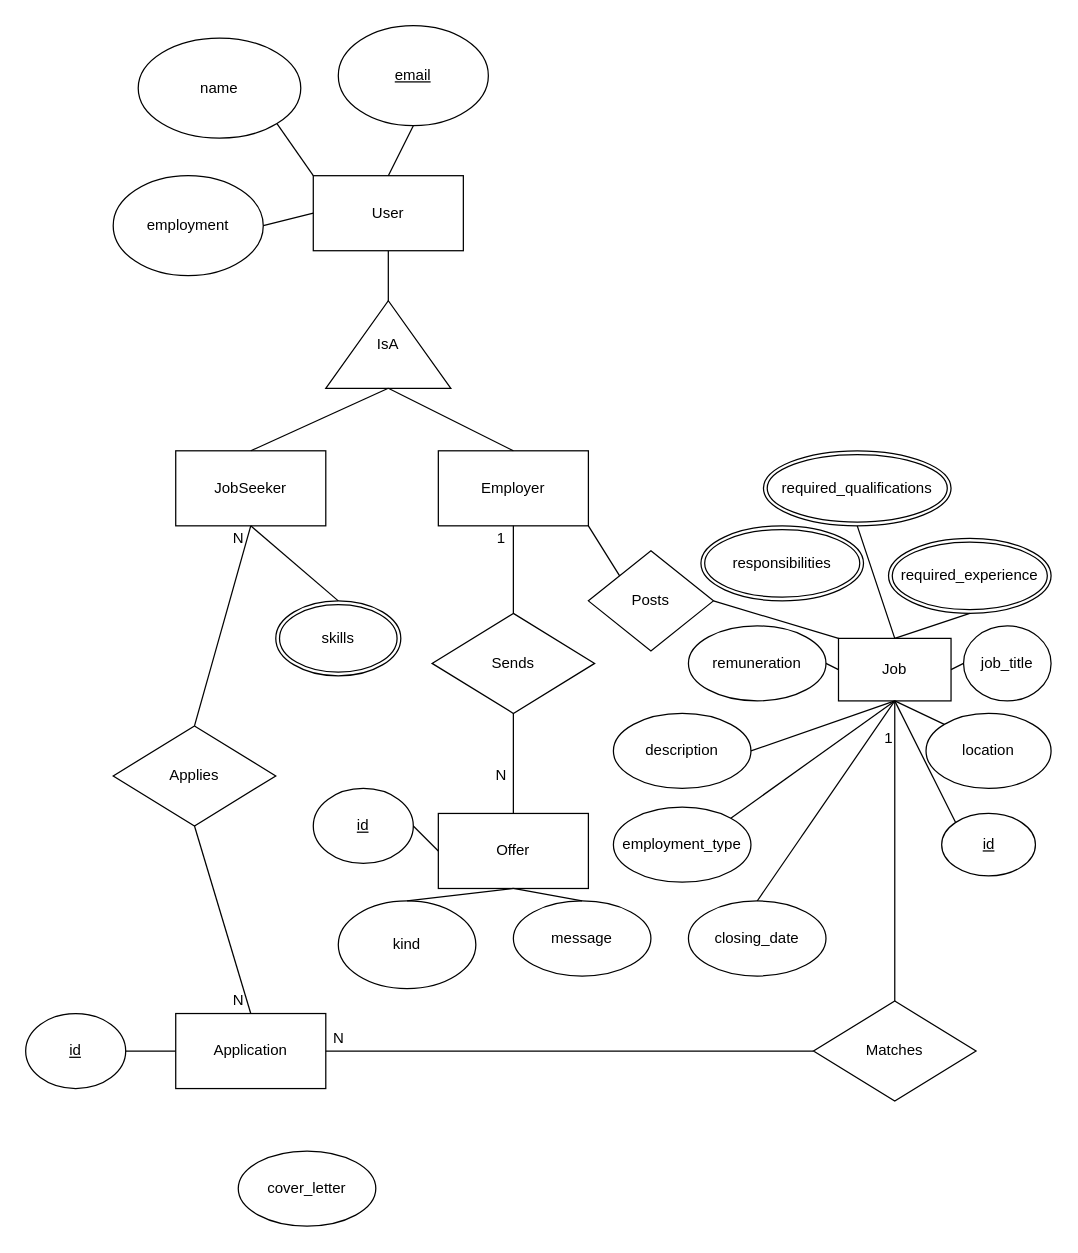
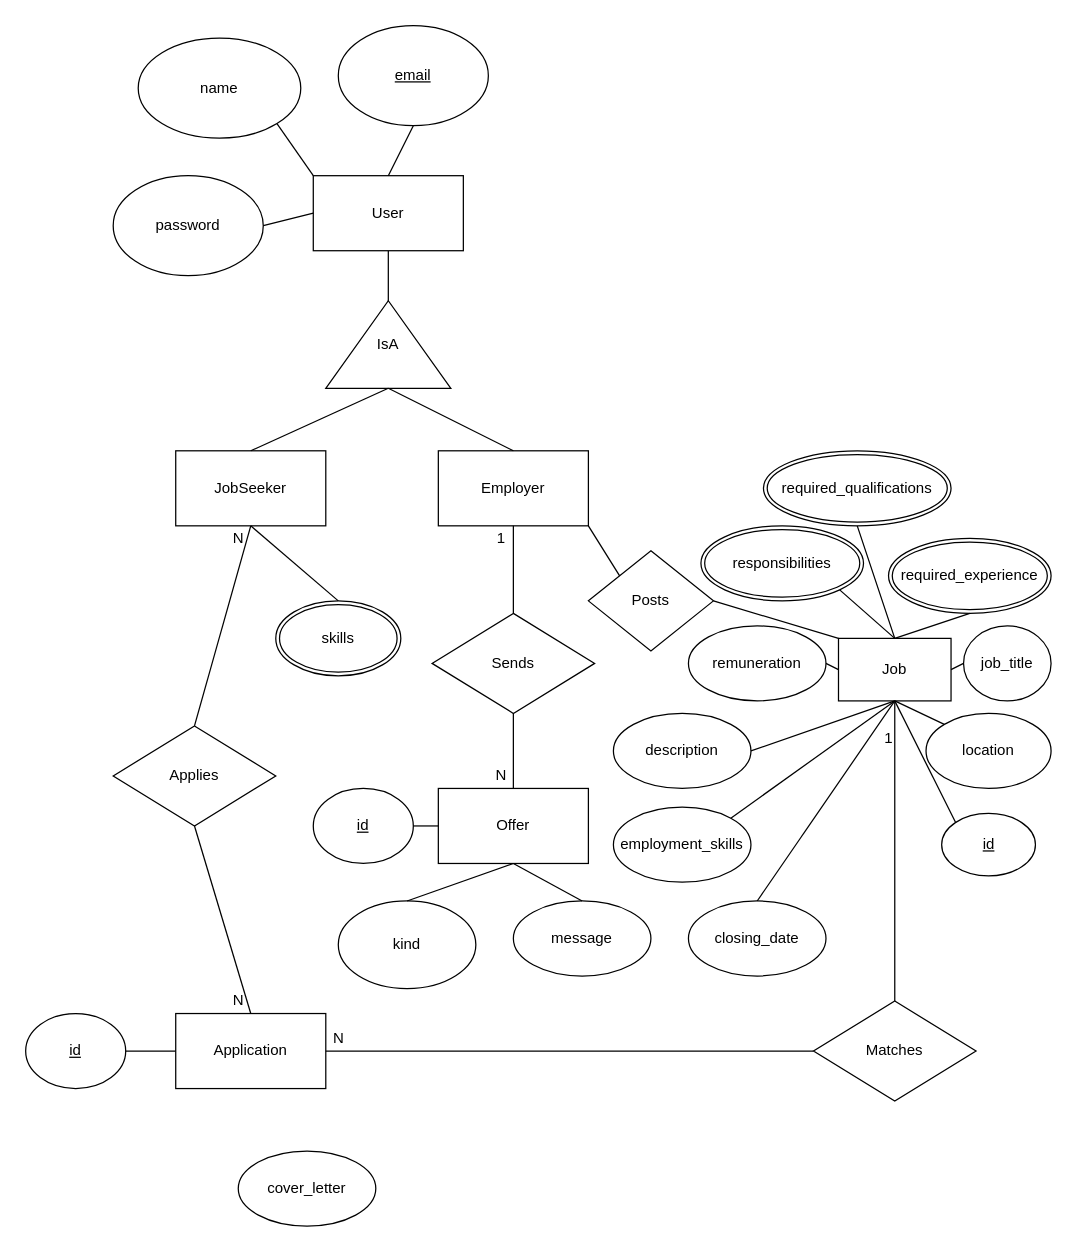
  <mxCell id="0" />
  <mxCell id="1" parent="0" />
  <mxCell id="2" value="" style="edgeStyle=orthogonalEdgeStyle;rounded=0;orthogonalLoop=1;jettySize=auto;html=1;" edge="1" parent="1" source="3" target="12"><mxGeometry relative="1" as="geometry" /></mxCell>
  <mxCell id="3" value="User" style="rounded=0;whiteSpace=wrap;html=1;" vertex="1" parent="1"><mxGeometry x="250" y="140" width="120" height="60" as="geometry" /></mxCell>
  <mxCell id="4" value="name" style="ellipse;whiteSpace=wrap;html=1;" vertex="1" parent="1"><mxGeometry x="110" y="30" width="130" height="80" as="geometry" /></mxCell>
  <mxCell id="5" value="&lt;u&gt;email&lt;/u&gt;" style="ellipse;whiteSpace=wrap;html=1;" vertex="1" parent="1"><mxGeometry x="270" y="20" width="120" height="80" as="geometry" /></mxCell>
- <mxCell id="6" value="employment" style="ellipse;whiteSpace=wrap;html=1;" vertex="1" parent="1"><mxGeometry x="90" y="140" width="120" height="80" as="geometry" /></mxCell>
+ <mxCell id="6" value="password" style="ellipse;whiteSpace=wrap;html=1;" vertex="1" parent="1"><mxGeometry x="90" y="140" width="120" height="80" as="geometry" /></mxCell>
  <mxCell id="7" value="" style="endArrow=none;html=1;entryX=1;entryY=1;entryDx=0;entryDy=0;exitX=0;exitY=0;exitDx=0;exitDy=0;" edge="1" parent="1" source="3" target="4"><mxGeometry width="50" height="50" relative="1" as="geometry"><mxPoint x="280" y="200" as="sourcePoint" /><mxPoint x="330" y="150" as="targetPoint" /></mxGeometry></mxCell>
  <mxCell id="8" value="" style="endArrow=none;html=1;entryX=1;entryY=0.5;entryDx=0;entryDy=0;exitX=0;exitY=0.5;exitDx=0;exitDy=0;" edge="1" parent="1" source="3" target="6"><mxGeometry width="50" height="50" relative="1" as="geometry"><mxPoint x="280" y="200" as="sourcePoint" /><mxPoint x="330" y="150" as="targetPoint" /></mxGeometry></mxCell>
  <mxCell id="9" value="" style="endArrow=none;html=1;entryX=0.5;entryY=1;entryDx=0;entryDy=0;exitX=0.5;exitY=0;exitDx=0;exitDy=0;" edge="1" parent="1" source="3" target="5"><mxGeometry width="50" height="50" relative="1" as="geometry"><mxPoint x="310" y="140" as="sourcePoint" /><mxPoint x="330" y="150" as="targetPoint" /></mxGeometry></mxCell>
  <mxCell id="10" value="JobSeeker" style="rounded=0;whiteSpace=wrap;html=1;" vertex="1" parent="1"><mxGeometry x="140" y="360" width="120" height="60" as="geometry" /></mxCell>
  <mxCell id="11" value="" style="verticalLabelPosition=bottom;verticalAlign=top;html=1;shape=mxgraph.basic.acute_triangle;dx=0.5;" vertex="1" parent="1"><mxGeometry x="260" y="240" width="100" height="70" as="geometry" /></mxCell>
  <mxCell id="12" value="IsA" style="text;html=1;strokeColor=none;fillColor=none;align=center;verticalAlign=middle;whiteSpace=wrap;rounded=0;" vertex="1" parent="1"><mxGeometry x="290" y="265" width="40" height="20" as="geometry" /></mxCell>
  <mxCell id="13" value="Employer" style="rounded=0;whiteSpace=wrap;html=1;" vertex="1" parent="1"><mxGeometry x="350" y="360" width="120" height="60" as="geometry" /></mxCell>
  <mxCell id="14" value="" style="endArrow=none;html=1;entryX=0.5;entryY=1;entryDx=0;entryDy=0;entryPerimeter=0;exitX=0.5;exitY=0;exitDx=0;exitDy=0;" edge="1" parent="1" source="10" target="11"><mxGeometry width="50" height="50" relative="1" as="geometry"><mxPoint x="180" y="350" as="sourcePoint" /><mxPoint x="230" y="300" as="targetPoint" /></mxGeometry></mxCell>
  <mxCell id="15" value="" style="endArrow=none;html=1;exitX=0.5;exitY=0;exitDx=0;exitDy=0;" edge="1" parent="1" source="13"><mxGeometry width="50" height="50" relative="1" as="geometry"><mxPoint x="280" y="330" as="sourcePoint" /><mxPoint x="310" y="310" as="targetPoint" /></mxGeometry></mxCell>
- <mxCell id="16" value="Offer" style="rounded=0;whiteSpace=wrap;html=1;" vertex="1" parent="1"><mxGeometry x="350" y="650" width="120" height="60" as="geometry" /></mxCell>
+ <mxCell id="16" value="Offer" style="rounded=0;whiteSpace=wrap;html=1;" vertex="1" parent="1"><mxGeometry x="350" y="630" width="120" height="60" as="geometry" /></mxCell>
  <mxCell id="17" value="Sends" style="rhombus;whiteSpace=wrap;html=1;" vertex="1" parent="1"><mxGeometry x="345" y="490" width="130" height="80" as="geometry" /></mxCell>
  <mxCell id="18" value="" style="endArrow=none;html=1;entryX=0.5;entryY=0;entryDx=0;entryDy=0;" edge="1" parent="1" target="16"><mxGeometry width="50" height="50" relative="1" as="geometry"><mxPoint x="410" y="570" as="sourcePoint" /><mxPoint x="460" y="520" as="targetPoint" /></mxGeometry></mxCell>
  <mxCell id="19" value="" style="endArrow=none;html=1;exitX=0.5;exitY=1;exitDx=0;exitDy=0;entryX=0.5;entryY=0;entryDx=0;entryDy=0;" edge="1" parent="1" source="13" target="17"><mxGeometry width="50" height="50" relative="1" as="geometry"><mxPoint x="410" y="570" as="sourcePoint" /><mxPoint x="460" y="520" as="targetPoint" /></mxGeometry></mxCell>
  <mxCell id="20" value="&lt;u&gt;id&lt;/u&gt;" style="ellipse;whiteSpace=wrap;html=1;" vertex="1" parent="1"><mxGeometry x="250" y="630" width="80" height="60" as="geometry" /></mxCell>
  <mxCell id="21" value="closing_date" style="ellipse;whiteSpace=wrap;html=1;" vertex="1" parent="1"><mxGeometry x="550" y="720" width="110" height="60" as="geometry" /></mxCell>
  <mxCell id="22" value="description" style="ellipse;whiteSpace=wrap;html=1;" vertex="1" parent="1"><mxGeometry x="490" y="570" width="110" height="60" as="geometry" /></mxCell>
  <mxCell id="23" value="responsibilities" style="ellipse;shape=doubleEllipse;margin=3;whiteSpace=wrap;html=1;align=center;" vertex="1" parent="1"><mxGeometry x="560" y="420" width="130" height="60" as="geometry" /></mxCell>
  <mxCell id="24" value="remuneration" style="ellipse;whiteSpace=wrap;html=1;" vertex="1" parent="1"><mxGeometry x="550" y="500" width="110" height="60" as="geometry" /></mxCell>
  <mxCell id="25" value="kind" style="ellipse;whiteSpace=wrap;html=1;" vertex="1" parent="1"><mxGeometry x="270" y="720" width="110" height="70" as="geometry" /></mxCell>
  <mxCell id="26" value="message" style="ellipse;whiteSpace=wrap;html=1;" vertex="1" parent="1"><mxGeometry x="410" y="720" width="110" height="60" as="geometry" /></mxCell>
  <mxCell id="27" value="" style="endArrow=none;html=1;entryX=0.5;entryY=1;entryDx=0;entryDy=0;exitX=0.5;exitY=0;exitDx=0;exitDy=0;" edge="1" parent="1" source="25" target="16"><mxGeometry width="50" height="50" relative="1" as="geometry"><mxPoint x="410" y="670" as="sourcePoint" /><mxPoint x="460" y="620" as="targetPoint" /></mxGeometry></mxCell>
  <mxCell id="28" value="" style="endArrow=none;html=1;entryX=0.5;entryY=0;entryDx=0;entryDy=0;exitX=0.5;exitY=1;exitDx=0;exitDy=0;" edge="1" parent="1" source="16" target="26"><mxGeometry width="50" height="50" relative="1" as="geometry"><mxPoint x="410" y="670" as="sourcePoint" /><mxPoint x="460" y="620" as="targetPoint" /></mxGeometry></mxCell>
  <mxCell id="29" value="" style="endArrow=none;html=1;entryX=1;entryY=0.5;entryDx=0;entryDy=0;exitX=0;exitY=0.5;exitDx=0;exitDy=0;" edge="1" parent="1" source="16" target="20"><mxGeometry width="50" height="50" relative="1" as="geometry"><mxPoint x="410" y="670" as="sourcePoint" /><mxPoint x="460" y="620" as="targetPoint" /></mxGeometry></mxCell>
  <mxCell id="30" value="Job" style="rounded=0;whiteSpace=wrap;html=1;" vertex="1" parent="1"><mxGeometry x="670" y="510" width="90" height="50" as="geometry" /></mxCell>
  <mxCell id="31" value="required_experience" style="ellipse;shape=doubleEllipse;margin=3;whiteSpace=wrap;html=1;align=center;" vertex="1" parent="1"><mxGeometry x="710" y="430" width="130" height="60" as="geometry" /></mxCell>
- <mxCell id="32" value="employment_type" style="ellipse;whiteSpace=wrap;html=1;" vertex="1" parent="1"><mxGeometry x="490" y="645" width="110" height="60" as="geometry" /></mxCell>
+ <mxCell id="32" value="employment_skills" style="ellipse;whiteSpace=wrap;html=1;" vertex="1" parent="1"><mxGeometry x="490" y="645" width="110" height="60" as="geometry" /></mxCell>
  <mxCell id="33" value="required_qualifications" style="ellipse;shape=doubleEllipse;margin=3;whiteSpace=wrap;html=1;align=center;" vertex="1" parent="1"><mxGeometry x="610" y="360" width="150" height="60" as="geometry" /></mxCell>
  <mxCell id="34" value="location" style="ellipse;whiteSpace=wrap;html=1;" vertex="1" parent="1"><mxGeometry x="740" y="570" width="100" height="60" as="geometry" /></mxCell>
  <mxCell id="35" value="job_title" style="ellipse;whiteSpace=wrap;html=1;" vertex="1" parent="1"><mxGeometry x="770" y="500" width="70" height="60" as="geometry" /></mxCell>
  <mxCell id="36" value="" style="endArrow=none;html=1;entryX=0.5;entryY=1;entryDx=0;entryDy=0;exitX=0.5;exitY=0;exitDx=0;exitDy=0;" edge="1" parent="1" source="21" target="30"><mxGeometry width="50" height="50" relative="1" as="geometry"><mxPoint x="560" y="720" as="sourcePoint" /><mxPoint x="610" y="670" as="targetPoint" /></mxGeometry></mxCell>
  <mxCell id="37" value="" style="endArrow=none;html=1;entryX=0.5;entryY=1;entryDx=0;entryDy=0;exitX=1;exitY=0;exitDx=0;exitDy=0;" edge="1" parent="1" source="32" target="30"><mxGeometry width="50" height="50" relative="1" as="geometry"><mxPoint x="560" y="720" as="sourcePoint" /><mxPoint x="610" y="670" as="targetPoint" /></mxGeometry></mxCell>
  <mxCell id="38" value="" style="endArrow=none;html=1;entryX=0.5;entryY=1;entryDx=0;entryDy=0;exitX=0;exitY=0;exitDx=0;exitDy=0;" edge="1" parent="1" source="34" target="30"><mxGeometry width="50" height="50" relative="1" as="geometry"><mxPoint x="580" y="740" as="sourcePoint" /><mxPoint x="630" y="690" as="targetPoint" /></mxGeometry></mxCell>
  <mxCell id="39" value="" style="endArrow=none;html=1;entryX=1;entryY=0.5;entryDx=0;entryDy=0;exitX=0;exitY=0.5;exitDx=0;exitDy=0;" edge="1" parent="1" source="35" target="30"><mxGeometry width="50" height="50" relative="1" as="geometry"><mxPoint x="590" y="750" as="sourcePoint" /><mxPoint x="640" y="700" as="targetPoint" /></mxGeometry></mxCell>
  <mxCell id="40" value="" style="endArrow=none;html=1;entryX=0.5;entryY=1;entryDx=0;entryDy=0;exitX=0.5;exitY=0;exitDx=0;exitDy=0;" edge="1" parent="1" source="30" target="33"><mxGeometry width="50" height="50" relative="1" as="geometry"><mxPoint x="560" y="720" as="sourcePoint" /><mxPoint x="610" y="670" as="targetPoint" /></mxGeometry></mxCell>
  <mxCell id="41" value="" style="endArrow=none;html=1;entryX=0.5;entryY=1;entryDx=0;entryDy=0;exitX=0.5;exitY=0;exitDx=0;exitDy=0;" edge="1" parent="1" source="30" target="31"><mxGeometry width="50" height="50" relative="1" as="geometry"><mxPoint x="580" y="740" as="sourcePoint" /><mxPoint x="630" y="690" as="targetPoint" /></mxGeometry></mxCell>
  <mxCell id="42" value="" style="endArrow=none;html=1;entryX=0.5;entryY=1;entryDx=0;entryDy=0;exitX=1;exitY=0.5;exitDx=0;exitDy=0;" edge="1" parent="1" source="22" target="30"><mxGeometry width="50" height="50" relative="1" as="geometry"><mxPoint x="590" y="750" as="sourcePoint" /><mxPoint x="640" y="700" as="targetPoint" /></mxGeometry></mxCell>
  <mxCell id="43" value="" style="endArrow=none;html=1;entryX=0;entryY=0.5;entryDx=0;entryDy=0;exitX=1;exitY=0.5;exitDx=0;exitDy=0;" edge="1" parent="1" source="24" target="30"><mxGeometry width="50" height="50" relative="1" as="geometry"><mxPoint x="600" y="760" as="sourcePoint" /><mxPoint x="650" y="710" as="targetPoint" /></mxGeometry></mxCell>
+ <mxCell id="44" value="" style="endArrow=none;html=1;entryX=1;entryY=1;entryDx=0;entryDy=0;exitX=0.5;exitY=0;exitDx=0;exitDy=0;" edge="1" parent="1" source="30" target="23"><mxGeometry width="50" height="50" relative="1" as="geometry"><mxPoint x="610" y="770" as="sourcePoint" /><mxPoint x="660" y="720" as="targetPoint" /></mxGeometry></mxCell>
  <mxCell id="45" value="&lt;u&gt;id&lt;/u&gt;" style="ellipse;whiteSpace=wrap;html=1;" vertex="1" parent="1"><mxGeometry x="752.5" y="650" width="75" height="50" as="geometry" /></mxCell>
  <mxCell id="46" value="" style="endArrow=none;html=1;entryX=0.5;entryY=1;entryDx=0;entryDy=0;exitX=0;exitY=0;exitDx=0;exitDy=0;" edge="1" parent="1" source="45" target="30"><mxGeometry width="50" height="50" relative="1" as="geometry"><mxPoint x="560" y="630" as="sourcePoint" /><mxPoint x="610" y="580" as="targetPoint" /></mxGeometry></mxCell>
  <mxCell id="47" value="Posts" style="rhombus;whiteSpace=wrap;html=1;" vertex="1" parent="1"><mxGeometry x="470" y="440" width="100" height="80" as="geometry" /></mxCell>
  <mxCell id="48" value="" style="endArrow=none;html=1;entryX=1;entryY=1;entryDx=0;entryDy=0;exitX=0;exitY=0;exitDx=0;exitDy=0;" edge="1" parent="1" source="47" target="13"><mxGeometry width="50" height="50" relative="1" as="geometry"><mxPoint x="560" y="600" as="sourcePoint" /><mxPoint x="610" y="550" as="targetPoint" /></mxGeometry></mxCell>
  <mxCell id="49" value="" style="endArrow=none;html=1;entryX=1;entryY=0.5;entryDx=0;entryDy=0;exitX=0;exitY=0;exitDx=0;exitDy=0;" edge="1" parent="1" source="30" target="47"><mxGeometry width="50" height="50" relative="1" as="geometry"><mxPoint x="560" y="600" as="sourcePoint" /><mxPoint x="610" y="550" as="targetPoint" /></mxGeometry></mxCell>
  <mxCell id="50" value="Application" style="rounded=0;whiteSpace=wrap;html=1;" vertex="1" parent="1"><mxGeometry x="140" y="810" width="120" height="60" as="geometry" /></mxCell>
  <mxCell id="51" value="&lt;u&gt;id&lt;/u&gt;" style="ellipse;whiteSpace=wrap;html=1;" vertex="1" parent="1"><mxGeometry x="20" y="810" width="80" height="60" as="geometry" /></mxCell>
  <mxCell id="52" value="cover_letter" style="ellipse;whiteSpace=wrap;html=1;" vertex="1" parent="1"><mxGeometry x="190" y="920" width="110" height="60" as="geometry" /></mxCell>
  <mxCell id="53" value="" style="endArrow=none;html=1;exitX=0;exitY=0.5;exitDx=0;exitDy=0;entryX=1;entryY=0.5;entryDx=0;entryDy=0;" edge="1" parent="1" source="50" target="51"><mxGeometry width="50" height="50" relative="1" as="geometry"><mxPoint x="270" y="730" as="sourcePoint" /><mxPoint x="80" y="850" as="targetPoint" /></mxGeometry></mxCell>
  <mxCell id="54" value="Applies" style="rhombus;whiteSpace=wrap;html=1;" vertex="1" parent="1"><mxGeometry x="90" y="580" width="130" height="80" as="geometry" /></mxCell>
  <mxCell id="55" value="" style="endArrow=none;html=1;entryX=0.5;entryY=1;entryDx=0;entryDy=0;exitX=0.5;exitY=0;exitDx=0;exitDy=0;" edge="1" parent="1" source="50" target="54"><mxGeometry width="50" height="50" relative="1" as="geometry"><mxPoint x="270" y="730" as="sourcePoint" /><mxPoint x="320" y="680" as="targetPoint" /></mxGeometry></mxCell>
  <mxCell id="56" value="" style="endArrow=none;html=1;entryX=0.5;entryY=1;entryDx=0;entryDy=0;exitX=0.5;exitY=0;exitDx=0;exitDy=0;" edge="1" parent="1" source="54" target="10"><mxGeometry width="50" height="50" relative="1" as="geometry"><mxPoint x="270" y="730" as="sourcePoint" /><mxPoint x="320" y="680" as="targetPoint" /></mxGeometry></mxCell>
  <mxCell id="57" value="Matches" style="rhombus;whiteSpace=wrap;html=1;" vertex="1" parent="1"><mxGeometry x="650" y="800" width="130" height="80" as="geometry" /></mxCell>
  <mxCell id="58" value="" style="endArrow=none;html=1;entryX=0.5;entryY=1;entryDx=0;entryDy=0;exitX=0.5;exitY=0;exitDx=0;exitDy=0;" edge="1" parent="1" source="57" target="30"><mxGeometry width="50" height="50" relative="1" as="geometry"><mxPoint x="430" y="700" as="sourcePoint" /><mxPoint x="480" y="650" as="targetPoint" /></mxGeometry></mxCell>
  <mxCell id="59" value="" style="endArrow=none;html=1;entryX=0;entryY=0.5;entryDx=0;entryDy=0;exitX=1;exitY=0.5;exitDx=0;exitDy=0;" edge="1" parent="1" source="50" target="57"><mxGeometry width="50" height="50" relative="1" as="geometry"><mxPoint x="430" y="700" as="sourcePoint" /><mxPoint x="480" y="650" as="targetPoint" /></mxGeometry></mxCell>
  <mxCell id="60" value="skills" style="ellipse;shape=doubleEllipse;margin=3;whiteSpace=wrap;html=1;align=center;" vertex="1" parent="1"><mxGeometry x="220" y="480" width="100" height="60" as="geometry" /></mxCell>
  <mxCell id="61" value="" style="endArrow=none;html=1;entryX=0.5;entryY=1;entryDx=0;entryDy=0;exitX=0.5;exitY=0;exitDx=0;exitDy=0;" edge="1" parent="1" source="60" target="10"><mxGeometry width="50" height="50" relative="1" as="geometry"><mxPoint x="270" y="480" as="sourcePoint" /><mxPoint x="380" y="490" as="targetPoint" /></mxGeometry></mxCell>
  <mxCell id="62" value="N" style="text;html=1;align=center;verticalAlign=middle;resizable=0;points=[];autosize=1;" vertex="1" parent="1"><mxGeometry x="180" y="420" width="20" height="20" as="geometry" /></mxCell>
  <mxCell id="63" value="N" style="text;html=1;align=center;verticalAlign=middle;resizable=0;points=[];autosize=1;" vertex="1" parent="1"><mxGeometry x="180" y="790" width="20" height="20" as="geometry" /></mxCell>
  <mxCell id="64" value="1" style="text;html=1;align=center;verticalAlign=middle;resizable=0;points=[];autosize=1;" vertex="1" parent="1"><mxGeometry x="390" y="420" width="20" height="20" as="geometry" /></mxCell>
  <mxCell id="65" value="N" style="text;html=1;align=center;verticalAlign=middle;resizable=0;points=[];autosize=1;" vertex="1" parent="1"><mxGeometry x="390" y="610" width="20" height="20" as="geometry" /></mxCell>
  <mxCell id="66" value="1" style="text;html=1;align=center;verticalAlign=middle;resizable=0;points=[];autosize=1;" vertex="1" parent="1"><mxGeometry x="700" y="580" width="20" height="20" as="geometry" /></mxCell>
  <mxCell id="67" value="N" style="text;html=1;align=center;verticalAlign=middle;resizable=0;points=[];autosize=1;" vertex="1" parent="1"><mxGeometry x="260" y="820" width="20" height="20" as="geometry" /></mxCell>
